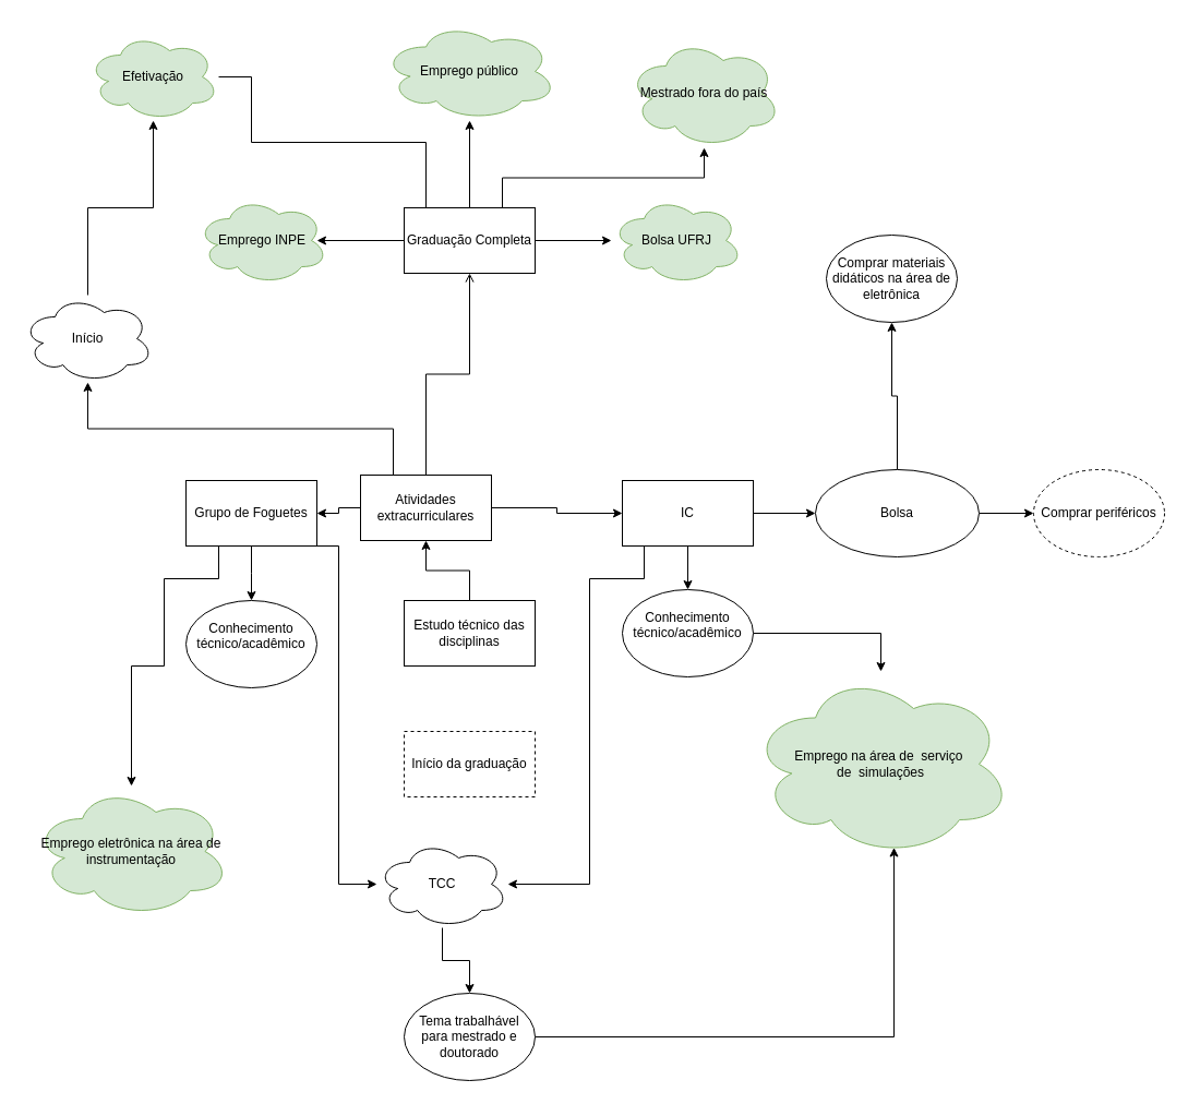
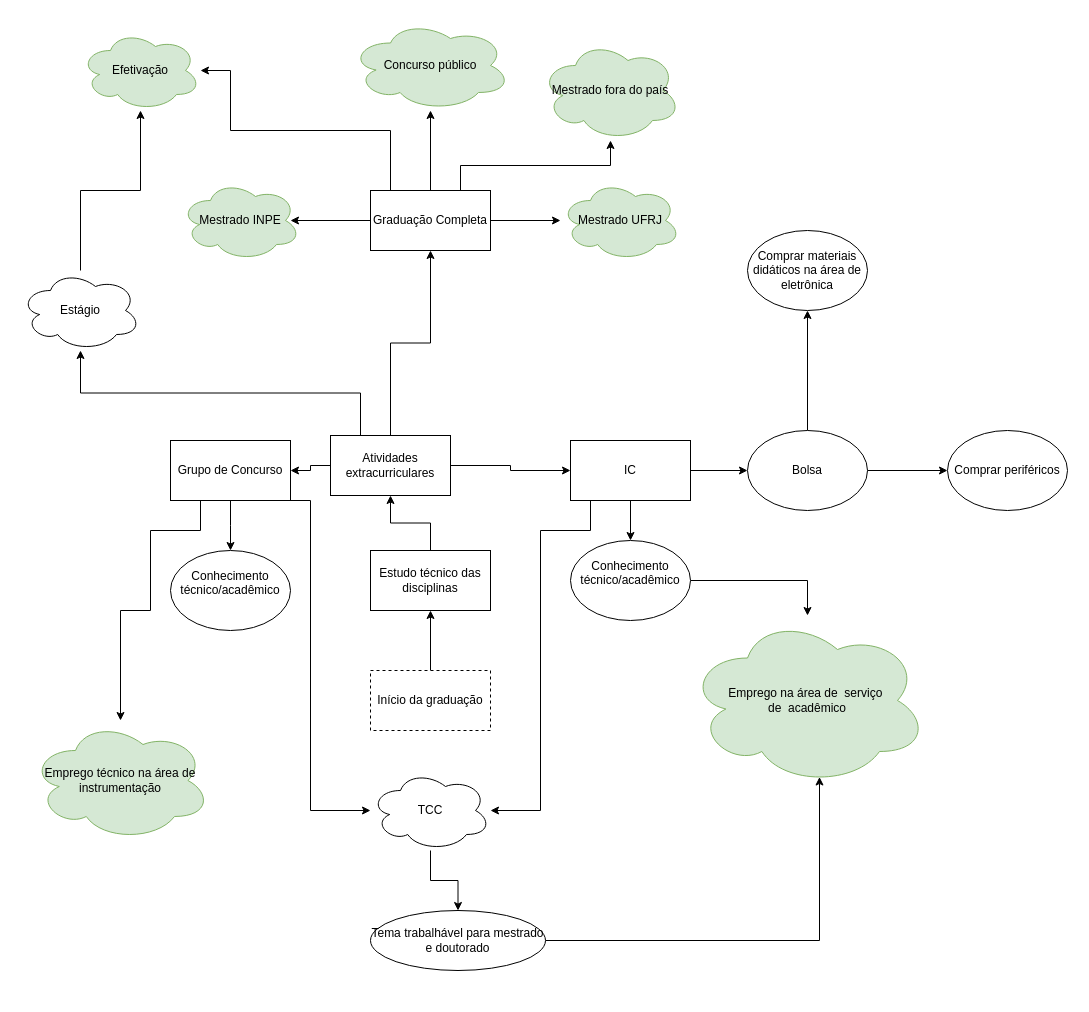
  <mxCell id="0" />
  <mxCell id="1" parent="0" />
+ <mxCell id="2" value="" style="edgeStyle=orthogonalEdgeStyle;rounded=0;orthogonalLoop=1;jettySize=auto;html=1;" parent="1" source="3" target="5" edge="1"><mxGeometry relative="1" as="geometry" /></mxCell>
  <mxCell id="3" value="&lt;div&gt;Início da graduação&lt;/div&gt;" style="rounded=0;whiteSpace=wrap;html=1;dashed=1;" parent="1" vertex="1"><mxGeometry x="370" y="670" width="120" height="60" as="geometry" /></mxCell>
  <mxCell id="4" value="" style="edgeStyle=orthogonalEdgeStyle;rounded=0;orthogonalLoop=1;jettySize=auto;html=1;" parent="1" source="5" target="8" edge="1"><mxGeometry relative="1" as="geometry" /></mxCell>
  <mxCell id="5" value="Estudo técnico das disciplinas" style="rounded=0;whiteSpace=wrap;html=1;" parent="1" vertex="1"><mxGeometry x="370" y="550" width="120" height="60" as="geometry" /></mxCell>
- <mxCell id="6" value="" style="edgeStyle=orthogonalEdgeStyle;rounded=0;orthogonalLoop=1;jettySize=auto;html=1;endArrow=open;" parent="1" source="8" target="24" edge="1"><mxGeometry relative="1" as="geometry" /></mxCell>
+ <mxCell id="6" value="" style="edgeStyle=orthogonalEdgeStyle;rounded=0;orthogonalLoop=1;jettySize=auto;html=1;" parent="1" source="8" target="24" edge="1"><mxGeometry relative="1" as="geometry" /></mxCell>
  <mxCell id="7" style="edgeStyle=orthogonalEdgeStyle;rounded=0;orthogonalLoop=1;jettySize=auto;html=1;exitX=0.25;exitY=0;exitDx=0;exitDy=0;" edge="1" parent="1" source="8" target="43"><mxGeometry relative="1" as="geometry" /></mxCell>
  <mxCell id="8" value="Atividades extracurriculares" style="rounded=0;whiteSpace=wrap;html=1;" parent="1" vertex="1"><mxGeometry x="330" y="435" width="120" height="60" as="geometry" /></mxCell>
  <mxCell id="9" value="" style="edgeStyle=orthogonalEdgeStyle;rounded=0;orthogonalLoop=1;jettySize=auto;html=1;" parent="1" source="8" target="18" edge="1"><mxGeometry relative="1" as="geometry" /></mxCell>
  <mxCell id="10" value="" style="edgeStyle=orthogonalEdgeStyle;rounded=0;orthogonalLoop=1;jettySize=auto;html=1;" parent="1" source="8" target="14" edge="1"><mxGeometry relative="1" as="geometry" /></mxCell>
  <mxCell id="11" value="" style="edgeStyle=orthogonalEdgeStyle;rounded=0;orthogonalLoop=1;jettySize=auto;html=1;" parent="1" source="14" edge="1"><mxGeometry relative="1" as="geometry"><mxPoint x="230" y="550" as="targetPoint" /></mxGeometry></mxCell>
  <mxCell id="12" style="edgeStyle=orthogonalEdgeStyle;rounded=0;orthogonalLoop=1;jettySize=auto;html=1;" parent="1" source="14" target="36" edge="1"><mxGeometry relative="1" as="geometry"><Array as="points"><mxPoint x="200" y="530" /><mxPoint x="150" y="530" /><mxPoint x="150" y="610" /><mxPoint x="120" y="610" /></Array></mxGeometry></mxCell>
  <mxCell id="13" style="edgeStyle=orthogonalEdgeStyle;rounded=0;orthogonalLoop=1;jettySize=auto;html=1;exitX=1;exitY=1;exitDx=0;exitDy=0;" edge="1" parent="1" source="14" target="38"><mxGeometry relative="1" as="geometry"><mxPoint x="330" y="830" as="targetPoint" /><Array as="points"><mxPoint x="310" y="500" /><mxPoint x="310" y="810" /></Array></mxGeometry></mxCell>
- <mxCell id="14" value="&lt;div align=&quot;center&quot;&gt;&lt;br&gt;&lt;/div&gt;&lt;div align=&quot;center&quot;&gt;Grupo de Foguetes&lt;/div&gt;&lt;div align=&quot;center&quot;&gt;&lt;br&gt;&lt;/div&gt;" style="rounded=0;whiteSpace=wrap;html=1;align=center;" parent="1" vertex="1"><mxGeometry x="170" y="440" width="120" height="60" as="geometry" /></mxCell>
+ <mxCell id="14" value="&lt;div align=&quot;center&quot;&gt;&lt;br&gt;&lt;/div&gt;&lt;div align=&quot;center&quot;&gt;Grupo de Concurso&lt;/div&gt;&lt;div align=&quot;center&quot;&gt;&lt;br&gt;&lt;/div&gt;" style="rounded=0;whiteSpace=wrap;html=1;align=center;" parent="1" vertex="1"><mxGeometry x="170" y="440" width="120" height="60" as="geometry" /></mxCell>
  <mxCell id="15" style="edgeStyle=orthogonalEdgeStyle;rounded=0;orthogonalLoop=1;jettySize=auto;html=1;" parent="1" source="18" target="26" edge="1"><mxGeometry relative="1" as="geometry" /></mxCell>
  <mxCell id="16" style="edgeStyle=orthogonalEdgeStyle;rounded=0;orthogonalLoop=1;jettySize=auto;html=1;entryX=0;entryY=0.5;entryDx=0;entryDy=0;" parent="1" source="18" target="29" edge="1"><mxGeometry relative="1" as="geometry" /></mxCell>
  <mxCell id="17" style="edgeStyle=orthogonalEdgeStyle;rounded=0;orthogonalLoop=1;jettySize=auto;html=1;exitX=0;exitY=1;exitDx=0;exitDy=0;" edge="1" parent="1" source="18" target="38"><mxGeometry relative="1" as="geometry"><Array as="points"><mxPoint x="590" y="500" /><mxPoint x="590" y="530" /><mxPoint x="540" y="530" /><mxPoint x="540" y="810" /></Array></mxGeometry></mxCell>
  <mxCell id="18" value="IC" style="rounded=0;whiteSpace=wrap;html=1;" parent="1" vertex="1"><mxGeometry x="570" y="440" width="120" height="60" as="geometry" /></mxCell>
  <mxCell id="19" value="" style="edgeStyle=orthogonalEdgeStyle;rounded=0;orthogonalLoop=1;jettySize=auto;html=1;" edge="1" parent="1" source="24"><mxGeometry relative="1" as="geometry"><mxPoint x="430" y="110" as="targetPoint" /></mxGeometry></mxCell>
  <mxCell id="20" value="" style="edgeStyle=orthogonalEdgeStyle;rounded=0;orthogonalLoop=1;jettySize=auto;html=1;" edge="1" parent="1" source="24"><mxGeometry relative="1" as="geometry"><mxPoint x="290" y="220" as="targetPoint" /></mxGeometry></mxCell>
  <mxCell id="21" value="" style="edgeStyle=orthogonalEdgeStyle;rounded=0;orthogonalLoop=1;jettySize=auto;html=1;" edge="1" parent="1" source="24" target="41"><mxGeometry relative="1" as="geometry" /></mxCell>
- <mxCell id="22" style="edgeStyle=orthogonalEdgeStyle;rounded=0;orthogonalLoop=1;jettySize=auto;html=1;exitX=0;exitY=0;exitDx=0;exitDy=0;endArrow=none;" edge="1" parent="1" source="24" target="44"><mxGeometry relative="1" as="geometry"><mxPoint x="230" y="140" as="targetPoint" /><Array as="points"><mxPoint x="390" y="190" /><mxPoint x="390" y="130" /><mxPoint x="230" y="130" /><mxPoint x="230" y="70" /></Array></mxGeometry></mxCell>
+ <mxCell id="22" style="edgeStyle=orthogonalEdgeStyle;rounded=0;orthogonalLoop=1;jettySize=auto;html=1;exitX=0;exitY=0;exitDx=0;exitDy=0;" edge="1" parent="1" source="24" target="44"><mxGeometry relative="1" as="geometry"><mxPoint x="230" y="140" as="targetPoint" /><Array as="points"><mxPoint x="390" y="190" /><mxPoint x="390" y="130" /><mxPoint x="230" y="130" /><mxPoint x="230" y="70" /></Array></mxGeometry></mxCell>
  <mxCell id="23" style="edgeStyle=orthogonalEdgeStyle;rounded=0;orthogonalLoop=1;jettySize=auto;html=1;exitX=0.75;exitY=0;exitDx=0;exitDy=0;" edge="1" parent="1" source="24" target="45"><mxGeometry relative="1" as="geometry" /></mxCell>
  <mxCell id="24" value="Graduação Completa" style="rounded=0;whiteSpace=wrap;html=1;" parent="1" vertex="1"><mxGeometry x="370" y="190" width="120" height="60" as="geometry" /></mxCell>
  <mxCell id="25" value="" style="edgeStyle=orthogonalEdgeStyle;rounded=0;orthogonalLoop=1;jettySize=auto;html=1;exitX=1;exitY=0.5;exitDx=0;exitDy=0;" edge="1" parent="1" source="26" target="35"><mxGeometry relative="1" as="geometry"><mxPoint x="630" y="700" as="targetPoint" /></mxGeometry></mxCell>
  <mxCell id="26" value="&lt;div&gt;Conhecimento técnico/acadêmico&lt;/div&gt;&lt;div&gt;&lt;br&gt;&lt;/div&gt;" style="ellipse;whiteSpace=wrap;html=1;" parent="1" vertex="1"><mxGeometry x="570" y="540" width="120" height="80" as="geometry" /></mxCell>
  <mxCell id="27" value="" style="edgeStyle=orthogonalEdgeStyle;rounded=0;orthogonalLoop=1;jettySize=auto;html=1;" parent="1" source="29" target="31" edge="1"><mxGeometry relative="1" as="geometry" /></mxCell>
  <mxCell id="28" value="" style="edgeStyle=orthogonalEdgeStyle;rounded=0;orthogonalLoop=1;jettySize=auto;html=1;" edge="1" parent="1" source="29" target="30"><mxGeometry relative="1" as="geometry" /></mxCell>
- <mxCell id="29" value="Bolsa" style="ellipse;whiteSpace=wrap;html=1;" parent="1" vertex="1"><mxGeometry x="747" y="430" width="150" height="80" as="geometry" /></mxCell>
- <mxCell id="30" value="Comprar periféricos&lt;br&gt;" style="ellipse;whiteSpace=wrap;html=1;dashed=1;" vertex="1" parent="1"><mxGeometry x="947" y="430" width="120" height="80" as="geometry" /></mxCell>
- <mxCell id="31" value="Comprar materiais didáticos na área de eletrônica" style="ellipse;whiteSpace=wrap;html=1;" parent="1" vertex="1"><mxGeometry x="757" y="215" width="120" height="80" as="geometry" /></mxCell>
+ <mxCell id="29" value="Bolsa" style="ellipse;whiteSpace=wrap;html=1;" parent="1" vertex="1"><mxGeometry x="747" y="430" width="120" height="80" as="geometry" /></mxCell>
+ <mxCell id="30" value="Comprar periféricos&lt;br&gt;" style="ellipse;whiteSpace=wrap;html=1;" vertex="1" parent="1"><mxGeometry x="947" y="430" width="120" height="80" as="geometry" /></mxCell>
+ <mxCell id="31" value="Comprar materiais didáticos na área de eletrônica" style="ellipse;whiteSpace=wrap;html=1;" parent="1" vertex="1"><mxGeometry x="747" y="230" width="120" height="80" as="geometry" /></mxCell>
  <mxCell id="32" value="" style="edgeStyle=orthogonalEdgeStyle;rounded=0;orthogonalLoop=1;jettySize=auto;html=1;entryX=0.55;entryY=0.95;entryDx=0;entryDy=0;entryPerimeter=0;" edge="1" parent="1" source="33" target="35"><mxGeometry relative="1" as="geometry"><mxPoint x="570" y="950" as="targetPoint" /></mxGeometry></mxCell>
- <mxCell id="33" value="&lt;div&gt;Tema trabalhável para mestrado e doutorado&lt;/div&gt;" style="ellipse;whiteSpace=wrap;html=1;" parent="1" vertex="1"><mxGeometry x="370" y="910" width="120" height="80" as="geometry" /></mxCell>
+ <mxCell id="33" value="&lt;div&gt;Tema trabalhável para mestrado e doutorado&lt;/div&gt;" style="ellipse;whiteSpace=wrap;html=1;" parent="1" vertex="1"><mxGeometry x="370" y="910" width="175" height="60" as="geometry" /></mxCell>
  <mxCell id="34" value="&lt;div&gt;Conhecimento técnico/acadêmico&lt;/div&gt;&lt;div&gt;&lt;br&gt;&lt;/div&gt;" style="ellipse;whiteSpace=wrap;html=1;" parent="1" vertex="1"><mxGeometry x="170" y="550" width="120" height="80" as="geometry" /></mxCell>
- <mxCell id="35" value="Emprego na área de&amp;nbsp; serviço&amp;nbsp;&lt;br&gt;de&amp;nbsp; simulações" style="ellipse;shape=cloud;whiteSpace=wrap;html=1;fillColor=#d5e8d4;strokeColor=#82b366;" parent="1" vertex="1"><mxGeometry x="687" y="615" width="240" height="170" as="geometry" /></mxCell>
- <mxCell id="36" value="Emprego eletrônica na área de instrumentação" style="ellipse;shape=cloud;whiteSpace=wrap;html=1;fillColor=#d5e8d4;strokeColor=#82b366;" parent="1" vertex="1"><mxGeometry x="30" y="720" width="180" height="120" as="geometry" /></mxCell>
+ <mxCell id="35" value="Emprego na área de&amp;nbsp; serviço&amp;nbsp;&lt;br&gt;de&amp;nbsp; acadêmico" style="ellipse;shape=cloud;whiteSpace=wrap;html=1;fillColor=#d5e8d4;strokeColor=#82b366;" parent="1" vertex="1"><mxGeometry x="687" y="615" width="240" height="170" as="geometry" /></mxCell>
+ <mxCell id="36" value="Emprego técnico na área de instrumentação" style="ellipse;shape=cloud;whiteSpace=wrap;html=1;fillColor=#d5e8d4;strokeColor=#82b366;" parent="1" vertex="1"><mxGeometry x="30" y="720" width="180" height="120" as="geometry" /></mxCell>
  <mxCell id="37" value="" style="edgeStyle=orthogonalEdgeStyle;rounded=0;orthogonalLoop=1;jettySize=auto;html=1;" edge="1" parent="1" source="38" target="33"><mxGeometry relative="1" as="geometry" /></mxCell>
- <mxCell id="38" value="TCC&lt;br&gt;" style="ellipse;shape=cloud;whiteSpace=wrap;html=1;" vertex="1" parent="1"><mxGeometry x="345" y="770" width="120" height="80" as="geometry" /></mxCell>
- <mxCell id="39" value="Emprego público&lt;br&gt;" style="ellipse;shape=cloud;whiteSpace=wrap;html=1;fillColor=#d5e8d4;strokeColor=#82b366;" vertex="1" parent="1"><mxGeometry x="350" width="160" height="90" as="geometry" y="20" /></mxCell>
- <mxCell id="40" value="Emprego INPE" style="ellipse;shape=cloud;whiteSpace=wrap;html=1;fillColor=#d5e8d4;strokeColor=#82b366;" vertex="1" parent="1"><mxGeometry x="180" y="180" width="120" height="80" as="geometry" /></mxCell>
- <mxCell id="41" value="Bolsa UFRJ" style="ellipse;shape=cloud;whiteSpace=wrap;html=1;fillColor=#d5e8d4;strokeColor=#82b366;" vertex="1" parent="1"><mxGeometry x="560" y="180" width="120" height="80" as="geometry" /></mxCell>
+ <mxCell id="38" value="TCC&lt;br&gt;" style="ellipse;shape=cloud;whiteSpace=wrap;html=1;" vertex="1" parent="1"><mxGeometry x="370" y="770" width="120" height="80" as="geometry" /></mxCell>
+ <mxCell id="39" value="Concurso público&lt;br&gt;" style="ellipse;shape=cloud;whiteSpace=wrap;html=1;fillColor=#d5e8d4;strokeColor=#82b366;" vertex="1" parent="1"><mxGeometry x="350" width="160" height="90" as="geometry" y="20" /></mxCell>
+ <mxCell id="40" value="Mestrado INPE" style="ellipse;shape=cloud;whiteSpace=wrap;html=1;fillColor=#d5e8d4;strokeColor=#82b366;" vertex="1" parent="1"><mxGeometry x="180" y="180" width="120" height="80" as="geometry" /></mxCell>
+ <mxCell id="41" value="Mestrado UFRJ" style="ellipse;shape=cloud;whiteSpace=wrap;html=1;fillColor=#d5e8d4;strokeColor=#82b366;" vertex="1" parent="1"><mxGeometry x="560" y="180" width="120" height="80" as="geometry" /></mxCell>
  <mxCell id="42" value="" style="edgeStyle=orthogonalEdgeStyle;rounded=0;orthogonalLoop=1;jettySize=auto;html=1;" edge="1" parent="1" source="43" target="44"><mxGeometry relative="1" as="geometry" /></mxCell>
- <mxCell id="43" value="Início" style="ellipse;shape=cloud;whiteSpace=wrap;html=1;" vertex="1" parent="1"><mxGeometry x="20" y="270" width="120" height="80" as="geometry" /></mxCell>
+ <mxCell id="43" value="Estágio" style="ellipse;shape=cloud;whiteSpace=wrap;html=1;" vertex="1" parent="1"><mxGeometry x="20" y="270" width="120" height="80" as="geometry" /></mxCell>
  <mxCell id="44" value="Efetivação" style="ellipse;shape=cloud;whiteSpace=wrap;html=1;fillColor=#d5e8d4;strokeColor=#82b366;" vertex="1" parent="1"><mxGeometry x="80" y="30" width="120" height="80" as="geometry" /></mxCell>
- <mxCell id="45" value="Mestrado fora do país" style="ellipse;shape=cloud;whiteSpace=wrap;html=1;fillColor=#d5e8d4;strokeColor=#82b366;" vertex="1" parent="1"><mxGeometry x="575" y="35" width="140" height="100" as="geometry" /></mxCell>
+ <mxCell id="45" value="Mestrado fora do país" style="ellipse;shape=cloud;whiteSpace=wrap;html=1;fillColor=#d5e8d4;strokeColor=#82b366;" vertex="1" parent="1"><mxGeometry x="540" y="40" width="140" height="100" as="geometry" /></mxCell>
